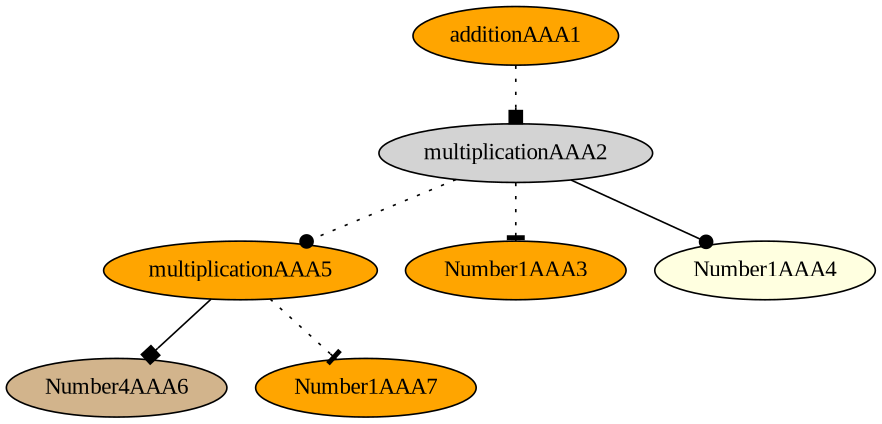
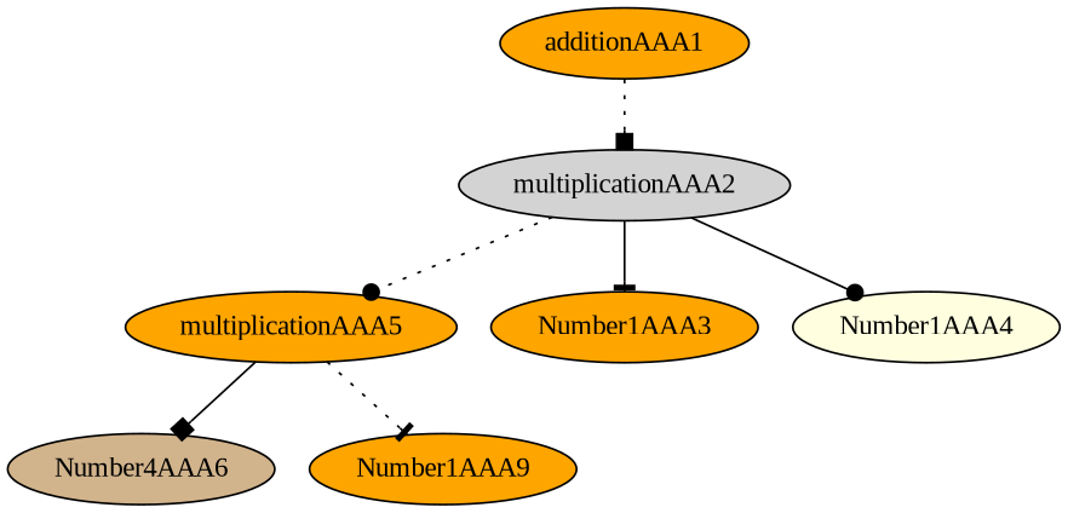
  digraph {
    fontname="Liberation Serif"
    node [fillcolor=orange fontname="Liberation Serif" style=filled]
    edge [arrowhead=dot fontname="Liberation Serif" style=dotted]
    multiplicationAAA2 [fillcolor=lightgrey]
    additionAAA1
    multiplicationAAA5
    Number1AAA3
    Number1AAA4 [fillcolor=lightyellow]
    n6 [fillcolor=tan label=Number4AAA6]
-   Number1AAA7
+   Number1AAA7 [label=Number1AAA9]
    multiplicationAAA2 -> multiplicationAAA5
-   multiplicationAAA2 -> Number1AAA3 [arrowhead=tee]
+   multiplicationAAA2 -> Number1AAA3 [arrowhead=tee style=solid]
    multiplicationAAA2 -> Number1AAA4 [style=solid]
    additionAAA1 -> multiplicationAAA2 [arrowhead=box]
    multiplicationAAA5 -> n6 [arrowhead=box style=solid]
    multiplicationAAA5 -> Number1AAA7 [arrowhead=tee]
  }
